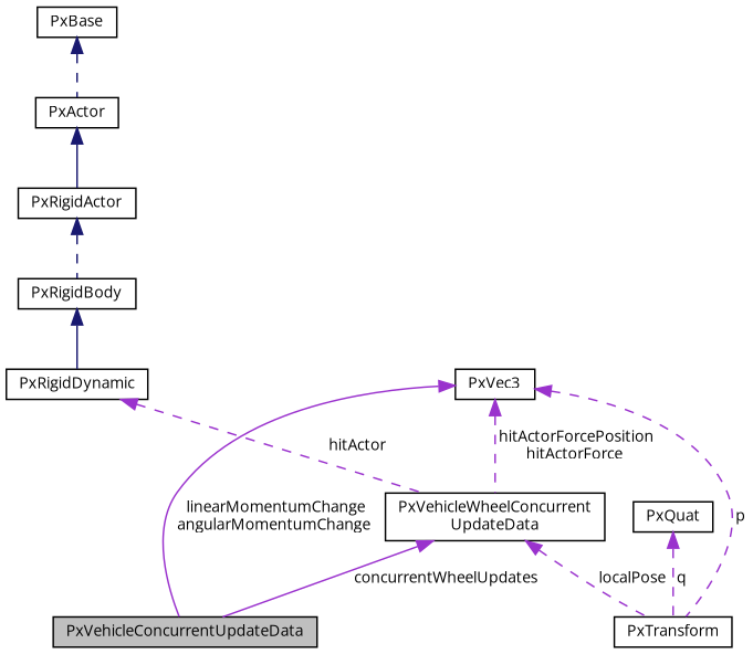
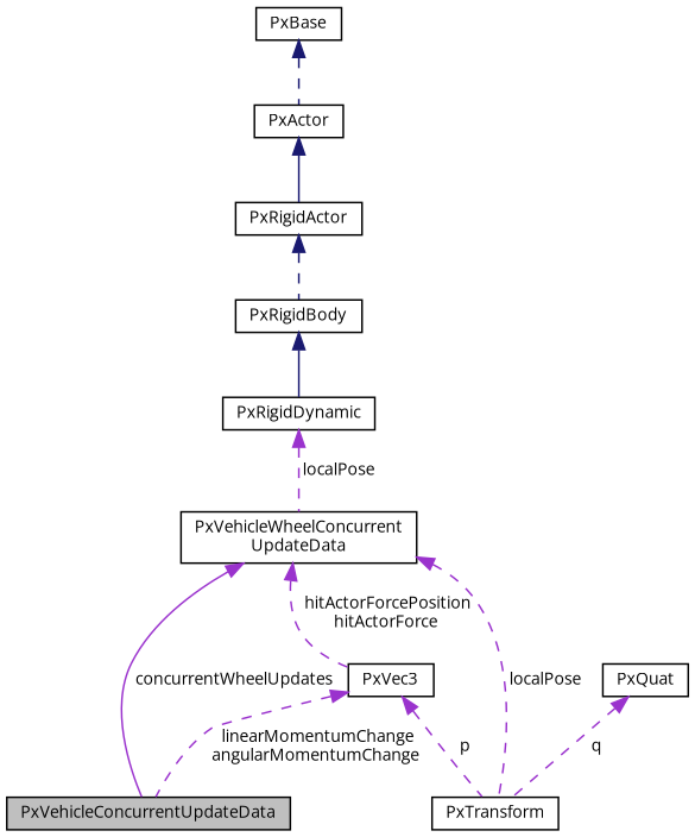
  digraph {
    fontname="Open Sans"
    node [color=black fillcolor=white fontname="Open Sans" fontsize=10 shape=record style=filled]
    edge [color=darkorchid3 dir=back fontname="Open Sans" fontsize=10 labelfontname=Helvetica labelfontsize=10 style=dashed]
    n1 [fillcolor=grey75 fontcolor=black height=0.2 label=PxVehicleConcurrentUpdateData width=0.4]
    n2 [height=0.2 label=PxVec3 width=0.4]
    n3 [height=0.2 label="PxVehicleWheelConcurrent\lUpdateData" width=0.4]
    n4 [height=0.2 label=PxTransform width=0.4]
    n5 [height=0.2 label=PxRigidDynamic width=0.4]
    n6 [height=0.2 label=PxRigidBody width=0.4]
    n7 [height=0.2 label=PxRigidActor width=0.4]
    n8 [height=0.2 label=PxActor width=0.4]
    n9 [height=0.2 label=PxBase width=0.4]
    n10 [height=0.2 label=PxQuat width=0.4]
-   n2 -> n1 [label=" linearMomentumChange\nangularMomentumChange" style=solid]
-   n2 -> n3 [label=" hitActorForcePosition\nhitActorForce"]
+   n2 -> n1 [label=" linearMomentumChange\nangularMomentumChange"]
+   n3 -> n2 [label=" hitActorForcePosition\nhitActorForce"]
    n2 -> n4 [label=" p"]
    n3 -> n1 [label=" concurrentWheelUpdates" style=solid]
    n3 -> n4 [label=" localPose"]
-   n5 -> n3 [label=" hitActor"]
+   n5 -> n3 [label=" localPose"]
    n6 -> n5 [color=midnightblue style=solid]
    n7 -> n6 [color=midnightblue]
    n8 -> n7 [color=midnightblue style=solid]
    n9 -> n8 [color=midnightblue]
    n10 -> n4 [label=" q"]
  }
